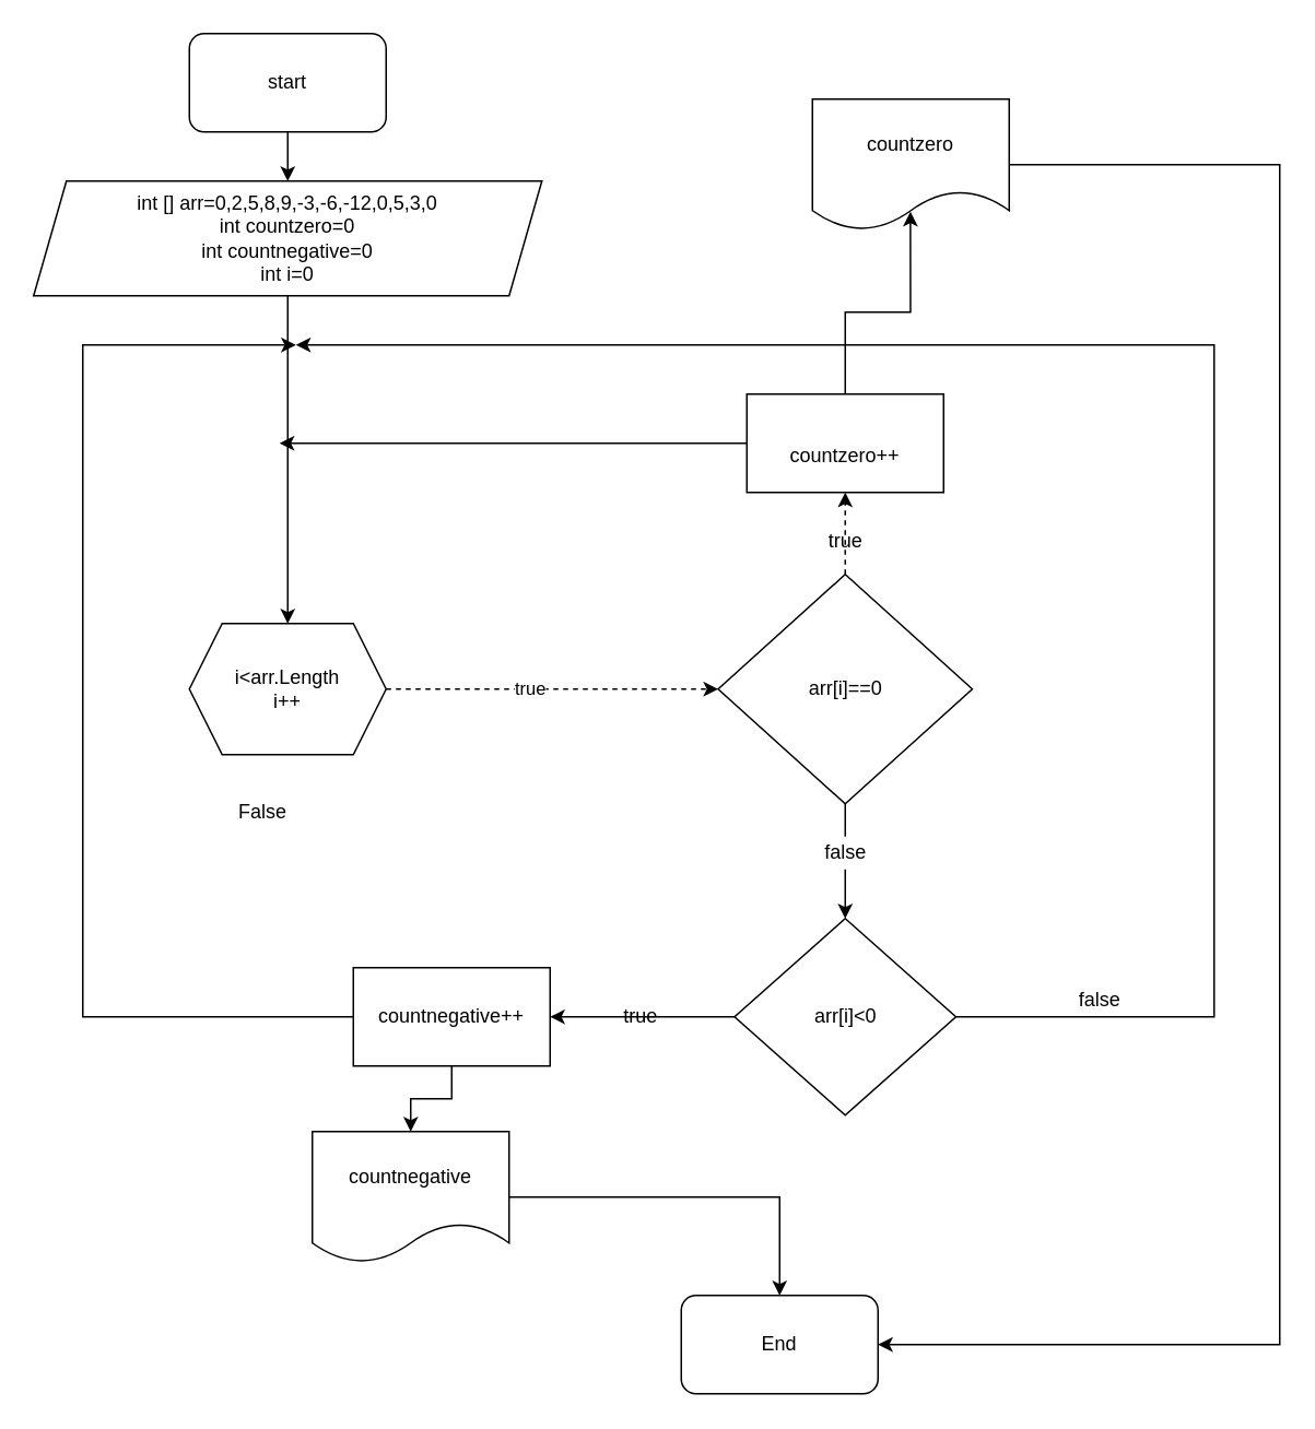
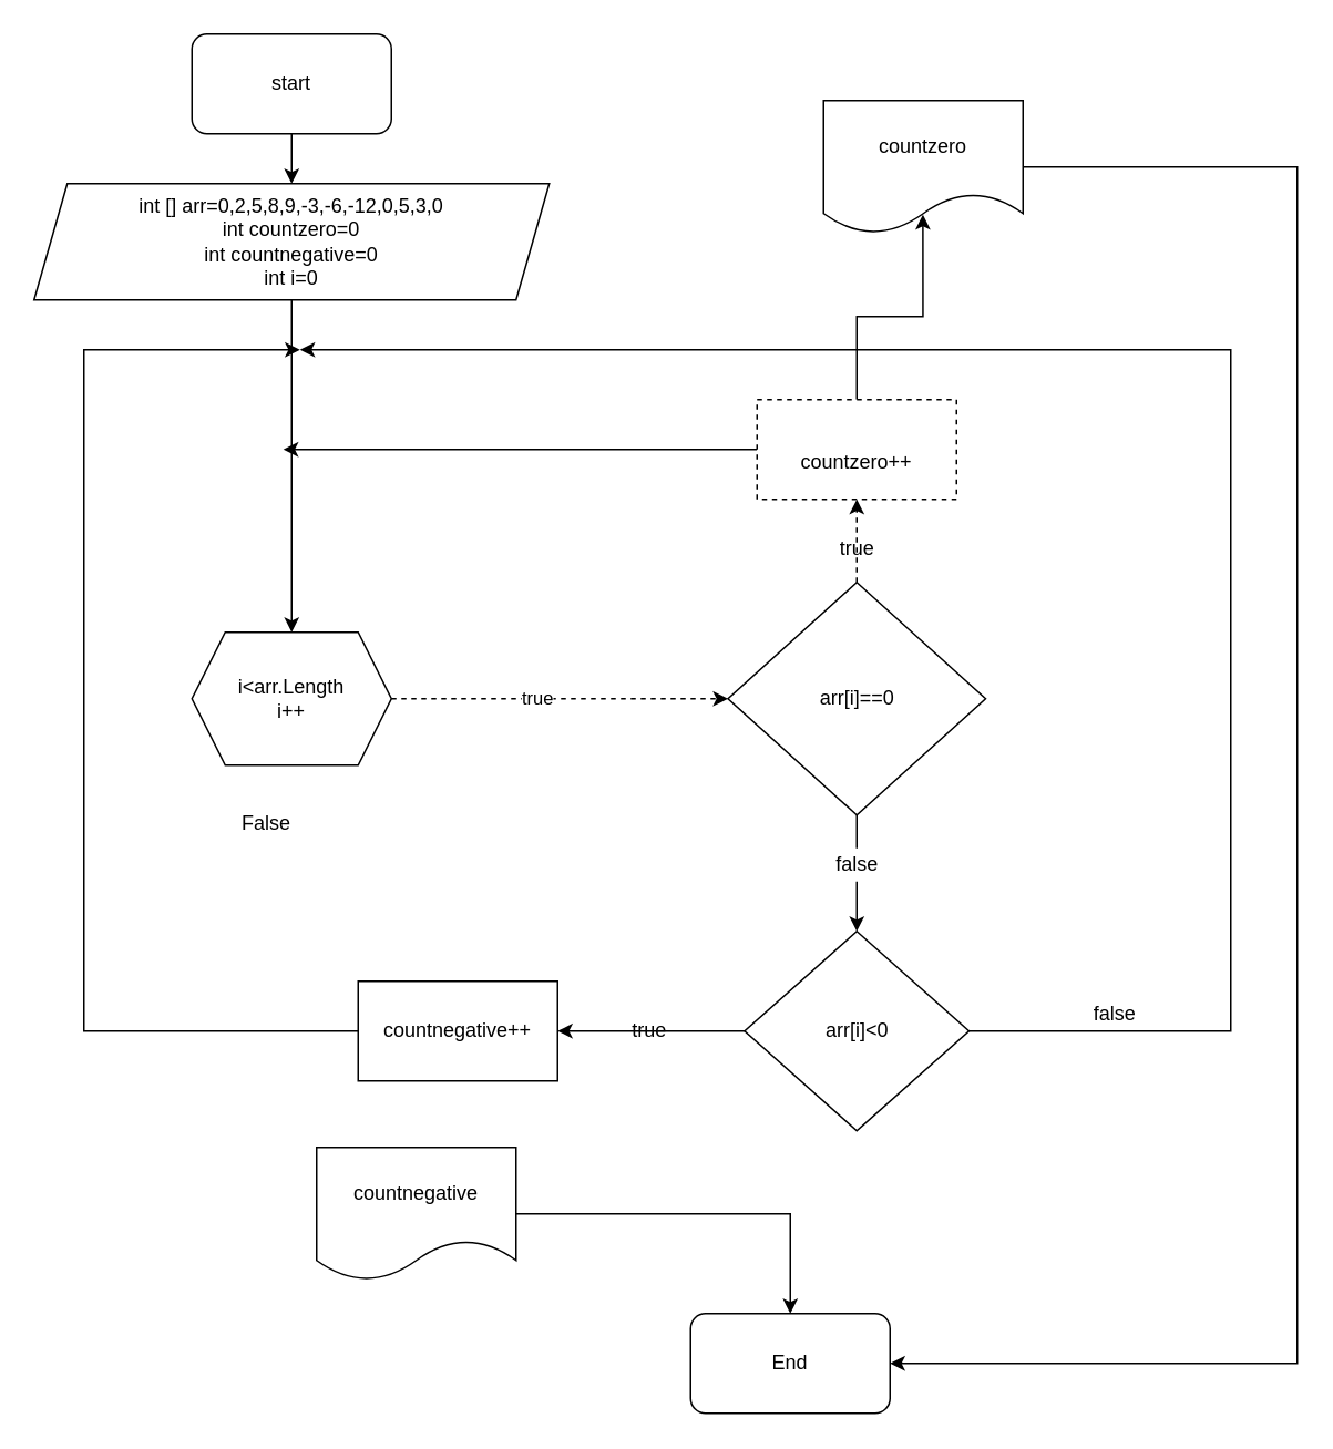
  <mxCell id="0" />
  <mxCell id="1" parent="0" />
  <mxCell id="2" style="edgeStyle=orthogonalEdgeStyle;rounded=0;orthogonalLoop=1;jettySize=auto;html=1;exitX=0.5;exitY=1;exitDx=0;exitDy=0;" parent="1" source="3" target="5" edge="1"><mxGeometry relative="1" as="geometry" /></mxCell>
  <mxCell id="3" value="start" style="rounded=1;whiteSpace=wrap;html=1;" parent="1" vertex="1"><mxGeometry x="115" width="120" height="60" as="geometry" y="20" /></mxCell>
  <mxCell id="4" value="" style="edgeStyle=orthogonalEdgeStyle;rounded=0;orthogonalLoop=1;jettySize=auto;html=1;" parent="1" source="5" target="8" edge="1"><mxGeometry relative="1" as="geometry" /></mxCell>
  <mxCell id="5" value="int [] arr=0,2,5,8,9,-3,-6,-12,0,5,3,0&lt;br&gt;int countzero=0&lt;br&gt;int countnegative=0&lt;br&gt;int i=0" style="shape=parallelogram;perimeter=parallelogramPerimeter;whiteSpace=wrap;html=1;fixedSize=1;" parent="1" vertex="1"><mxGeometry x="20" y="110" width="310" height="70" as="geometry" /></mxCell>
  <mxCell id="6" value="" style="edgeStyle=orthogonalEdgeStyle;rounded=0;orthogonalLoop=1;jettySize=auto;html=1;dashed=1;" parent="1" source="8" target="11" edge="1"><mxGeometry relative="1" as="geometry" /></mxCell>
  <mxCell id="7" value="true" style="edgeLabel;html=1;align=center;verticalAlign=middle;resizable=0;points=[];" parent="6" vertex="1" connectable="0"><mxGeometry x="-0.136" y="1" relative="1" as="geometry"><mxPoint as="offset" /></mxGeometry></mxCell>
  <mxCell id="8" value="i&amp;lt;arr.Length&lt;br&gt;i++" style="shape=hexagon;perimeter=hexagonPerimeter2;whiteSpace=wrap;html=1;fixedSize=1;" parent="1" vertex="1"><mxGeometry x="115" y="380" width="120" height="80" as="geometry" /></mxCell>
  <mxCell id="9" value="" style="edgeStyle=orthogonalEdgeStyle;rounded=0;orthogonalLoop=1;jettySize=auto;html=1;dashed=1;" parent="1" source="11" target="14" edge="1"><mxGeometry relative="1" as="geometry" /></mxCell>
  <mxCell id="10" value="" style="edgeStyle=orthogonalEdgeStyle;rounded=0;orthogonalLoop=1;jettySize=auto;html=1;startArrow=none;" edge="1" parent="1" source="27" target="18"><mxGeometry relative="1" as="geometry" /></mxCell>
  <mxCell id="11" value="arr[i]==0" style="rhombus;whiteSpace=wrap;html=1;" parent="1" vertex="1"><mxGeometry x="437.5" y="350" width="155" height="140" as="geometry" /></mxCell>
  <mxCell id="12" value="" style="edgeStyle=orthogonalEdgeStyle;rounded=0;orthogonalLoop=1;jettySize=auto;html=1;entryX=0.498;entryY=0.858;entryDx=0;entryDy=0;entryPerimeter=0;" edge="1" parent="1" source="14" target="26"><mxGeometry relative="1" as="geometry" /></mxCell>
  <mxCell id="13" style="edgeStyle=orthogonalEdgeStyle;rounded=0;orthogonalLoop=1;jettySize=auto;html=1;" edge="1" parent="1" source="14"><mxGeometry relative="1" as="geometry"><mxPoint x="170" y="270" as="targetPoint" /></mxGeometry></mxCell>
- <mxCell id="14" value="&lt;br&gt;countzero++" style="rounded=0;whiteSpace=wrap;html=1;" parent="1" vertex="1"><mxGeometry x="455" y="240" width="120" height="60" as="geometry" /></mxCell>
+ <mxCell id="14" value="&lt;br&gt;countzero++" style="rounded=0;whiteSpace=wrap;html=1;dashed=1;" parent="1" vertex="1"><mxGeometry x="455" y="240" width="120" height="60" as="geometry" /></mxCell>
  <mxCell id="15" value="true" style="text;html=1;align=center;verticalAlign=middle;resizable=0;points=[];autosize=1;strokeColor=none;fillColor=none;" parent="1" vertex="1"><mxGeometry x="495" y="320" width="40" height="20" as="geometry" /></mxCell>
  <mxCell id="16" style="edgeStyle=orthogonalEdgeStyle;rounded=0;orthogonalLoop=1;jettySize=auto;html=1;exitX=0;exitY=0.5;exitDx=0;exitDy=0;entryX=1;entryY=0.5;entryDx=0;entryDy=0;" parent="1" source="18" target="21" edge="1"><mxGeometry relative="1" as="geometry" /></mxCell>
  <mxCell id="17" style="edgeStyle=orthogonalEdgeStyle;rounded=0;orthogonalLoop=1;jettySize=auto;html=1;" edge="1" parent="1" source="18"><mxGeometry relative="1" as="geometry"><mxPoint x="180" y="210" as="targetPoint" /><Array as="points"><mxPoint x="740" y="620" /><mxPoint x="740" y="210" /></Array></mxGeometry></mxCell>
  <mxCell id="18" value="arr[i]&amp;lt;0" style="rhombus;whiteSpace=wrap;html=1;" parent="1" vertex="1"><mxGeometry x="447.5" y="560" width="135" height="120" as="geometry" /></mxCell>
- <mxCell id="19" value="" style="edgeStyle=orthogonalEdgeStyle;rounded=0;orthogonalLoop=1;jettySize=auto;html=1;" edge="1" parent="1" source="21" target="30"><mxGeometry relative="1" as="geometry" /></mxCell>
  <mxCell id="20" style="edgeStyle=orthogonalEdgeStyle;rounded=0;orthogonalLoop=1;jettySize=auto;html=1;" edge="1" parent="1" source="21"><mxGeometry relative="1" as="geometry"><mxPoint x="180" y="210" as="targetPoint" /><Array as="points"><mxPoint x="50" y="620" /><mxPoint x="50" y="210" /><mxPoint x="170" y="210" /></Array></mxGeometry></mxCell>
  <mxCell id="21" value="countnegative++" style="rounded=0;whiteSpace=wrap;html=1;" parent="1" vertex="1"><mxGeometry x="215" y="590" width="120" height="60" as="geometry" /></mxCell>
  <mxCell id="22" value="" style="edgeStyle=orthogonalEdgeStyle;rounded=0;orthogonalLoop=1;jettySize=auto;html=1;exitX=0.5;exitY=1;exitDx=0;exitDy=0;entryX=0.5;entryY=0;entryDx=0;entryDy=0;endArrow=none;" parent="1" source="11" edge="1"><mxGeometry relative="1" as="geometry"><mxPoint x="515" y="490" as="sourcePoint" /><mxPoint x="515" y="490" as="targetPoint" /></mxGeometry></mxCell>
  <mxCell id="23" value="true" style="text;html=1;align=center;verticalAlign=middle;resizable=0;points=[];autosize=1;strokeColor=none;fillColor=none;" parent="1" vertex="1"><mxGeometry x="370" y="610" width="40" height="20" as="geometry" /></mxCell>
  <mxCell id="24" value="End" style="rounded=1;whiteSpace=wrap;html=1;" parent="1" vertex="1"><mxGeometry x="415" y="790" width="120" height="60" as="geometry" /></mxCell>
  <mxCell id="25" style="edgeStyle=orthogonalEdgeStyle;rounded=0;orthogonalLoop=1;jettySize=auto;html=1;entryX=1;entryY=0.5;entryDx=0;entryDy=0;" edge="1" parent="1" source="26" target="24"><mxGeometry relative="1" as="geometry"><mxPoint x="800" y="820" as="targetPoint" /><Array as="points"><mxPoint x="780" y="100" /><mxPoint x="780" y="820" /></Array></mxGeometry></mxCell>
  <mxCell id="26" value="countzero" style="shape=document;whiteSpace=wrap;html=1;boundedLbl=1;" vertex="1" parent="1"><mxGeometry x="495" y="60" width="120" height="80" as="geometry" /></mxCell>
  <mxCell id="27" value="false" style="text;html=1;align=center;verticalAlign=middle;resizable=0;points=[];autosize=1;strokeColor=none;fillColor=none;" vertex="1" parent="1"><mxGeometry x="495" y="510" width="40" height="20" as="geometry" /></mxCell>
  <mxCell id="28" value="" style="edgeStyle=orthogonalEdgeStyle;rounded=0;orthogonalLoop=1;jettySize=auto;html=1;endArrow=none;" edge="1" parent="1" source="11" target="27"><mxGeometry relative="1" as="geometry"><mxPoint x="515" y="490" as="sourcePoint" /><mxPoint x="515" y="560" as="targetPoint" /></mxGeometry></mxCell>
  <mxCell id="29" style="edgeStyle=orthogonalEdgeStyle;rounded=0;orthogonalLoop=1;jettySize=auto;html=1;exitX=1;exitY=0.5;exitDx=0;exitDy=0;entryX=0.5;entryY=0;entryDx=0;entryDy=0;" edge="1" parent="1" source="30" target="24"><mxGeometry relative="1" as="geometry" /></mxCell>
  <mxCell id="30" value="countnegative" style="shape=document;whiteSpace=wrap;html=1;boundedLbl=1;" vertex="1" parent="1"><mxGeometry x="190" y="690" width="120" height="80" as="geometry" /></mxCell>
  <mxCell id="31" value="false" style="text;html=1;align=center;verticalAlign=middle;resizable=0;points=[];autosize=1;strokeColor=none;fillColor=none;" vertex="1" parent="1"><mxGeometry x="650" y="600" width="40" height="20" as="geometry" /></mxCell>
  <mxCell id="32" value="False" style="text;html=1;strokeColor=none;fillColor=none;align=center;verticalAlign=middle;whiteSpace=wrap;rounded=0;" vertex="1" parent="1"><mxGeometry x="130" y="480" width="60" height="30" as="geometry" /></mxCell>
